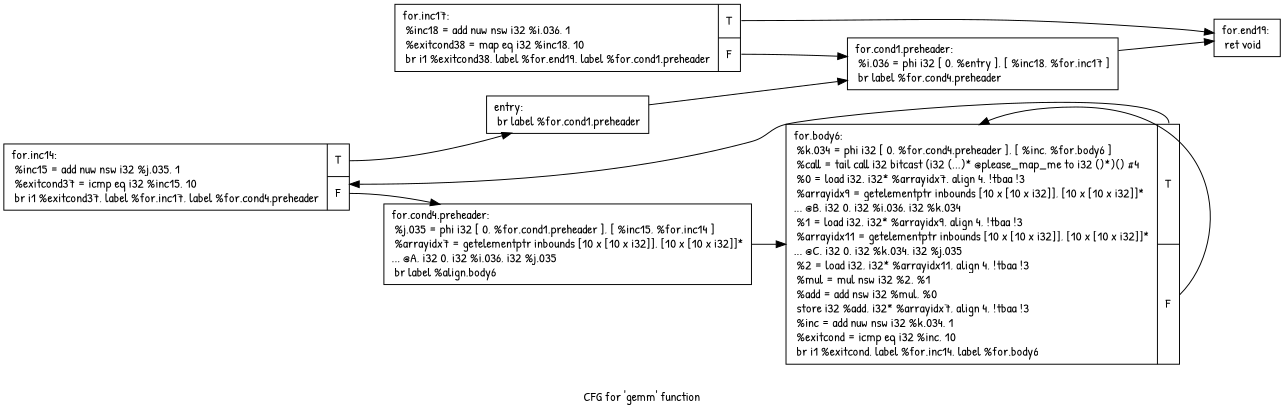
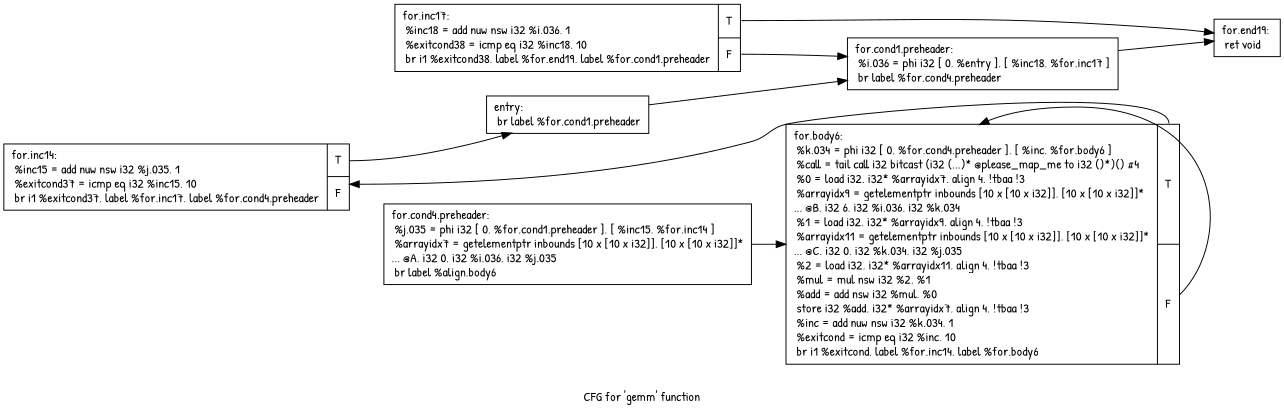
  digraph {
    fontname="Patrick Hand"
    label="CFG for 'gemm' function"
    rankdir=LR
    node [fontname="Patrick Hand" shape=record]
    edge [fontname="Patrick Hand"]
    n1 [label="{entry:\l  br label %for.cond1.preheader\l}"]
    n2 [label="{for.cond1.preheader:                              \l  %i.036 = phi i32 [ 0, %entry ], [ %inc18, %for.inc17 ]\l  br label %for.cond4.preheader\l}"]
    n3 [label="{for.end19:                                        \l  ret void\l}"]
    n4 [label="{for.cond4.preheader:                              \l  %j.035 = phi i32 [ 0, %for.cond1.preheader ], [ %inc15, %for.inc14 ]\l  %arrayidx7 = getelementptr inbounds [10 x [10 x i32]], [10 x [10 x i32]]*\l... @A, i32 0, i32 %i.036, i32 %j.035\l  br label %align.body6\l}"]
-   n5 [label="{for.body6:                                        \l  %k.034 = phi i32 [ 0, %for.cond4.preheader ], [ %inc, %for.body6 ]\l  %call = tail call i32 bitcast (i32 (...)* @please_map_me to i32 ()*)() #4\l  %0 = load i32, i32* %arrayidx7, align 4, !tbaa !3\l  %arrayidx9 = getelementptr inbounds [10 x [10 x i32]], [10 x [10 x i32]]*\l... @B, i32 0, i32 %i.036, i32 %k.034\l  %1 = load i32, i32* %arrayidx9, align 4, !tbaa !3\l  %arrayidx11 = getelementptr inbounds [10 x [10 x i32]], [10 x [10 x i32]]*\l... @C, i32 0, i32 %k.034, i32 %j.035\l  %2 = load i32, i32* %arrayidx11, align 4, !tbaa !3\l  %mul = mul nsw i32 %2, %1\l  %add = add nsw i32 %mul, %0\l  store i32 %add, i32* %arrayidx7, align 4, !tbaa !3\l  %inc = add nuw nsw i32 %k.034, 1\l  %exitcond = icmp eq i32 %inc, 10\l  br i1 %exitcond, label %for.inc14, label %for.body6\l|{<s0>T|<s1>F}}"]
+   n5 [label="{for.body6:                                        \l  %k.034 = phi i32 [ 0, %for.cond4.preheader ], [ %inc, %for.body6 ]\l  %call = tail call i32 bitcast (i32 (...)* @please_map_me to i32 ()*)() #4\l  %0 = load i32, i32* %arrayidx7, align 4, !tbaa !3\l  %arrayidx9 = getelementptr inbounds [10 x [10 x i32]], [10 x [10 x i32]]*\l... @B, i32 6, i32 %i.036, i32 %k.034\l  %1 = load i32, i32* %arrayidx9, align 4, !tbaa !3\l  %arrayidx11 = getelementptr inbounds [10 x [10 x i32]], [10 x [10 x i32]]*\l... @C, i32 0, i32 %k.034, i32 %j.035\l  %2 = load i32, i32* %arrayidx11, align 4, !tbaa !3\l  %mul = mul nsw i32 %2, %1\l  %add = add nsw i32 %mul, %0\l  store i32 %add, i32* %arrayidx7, align 4, !tbaa !3\l  %inc = add nuw nsw i32 %k.034, 1\l  %exitcond = icmp eq i32 %inc, 10\l  br i1 %exitcond, label %for.inc14, label %for.body6\l|{<s0>T|<s1>F}}"]
    n6 [label="{for.inc14:                                        \l  %inc15 = add nuw nsw i32 %j.035, 1\l  %exitcond37 = icmp eq i32 %inc15, 10\l  br i1 %exitcond37, label %for.inc17, label %for.cond4.preheader\l|{<s0>T|<s1>F}}"]
-   n7 [label="{for.inc17:                                        \l  %inc18 = add nuw nsw i32 %i.036, 1\l  %exitcond38 = map eq i32 %inc18, 10\l  br i1 %exitcond38, label %for.end19, label %for.cond1.preheader\l|{<s0>T|<s1>F}}"]
+   n7 [label="{for.inc17:                                        \l  %inc18 = add nuw nsw i32 %i.036, 1\l  %exitcond38 = icmp eq i32 %inc18, 10\l  br i1 %exitcond38, label %for.end19, label %for.cond1.preheader\l|{<s0>T|<s1>F}}"]
    n1 -> n2
    n2 -> n3
    n4 -> n5
    n5 -> n5 [tailport=s1]
    n5 -> n6 [tailport=s0]
    n6 -> n1 [tailport=s0]
-   n6 -> n4 [tailport=s1]
    n7 -> n2 [tailport=s1]
    n7 -> n3 [tailport=s0]
  }
